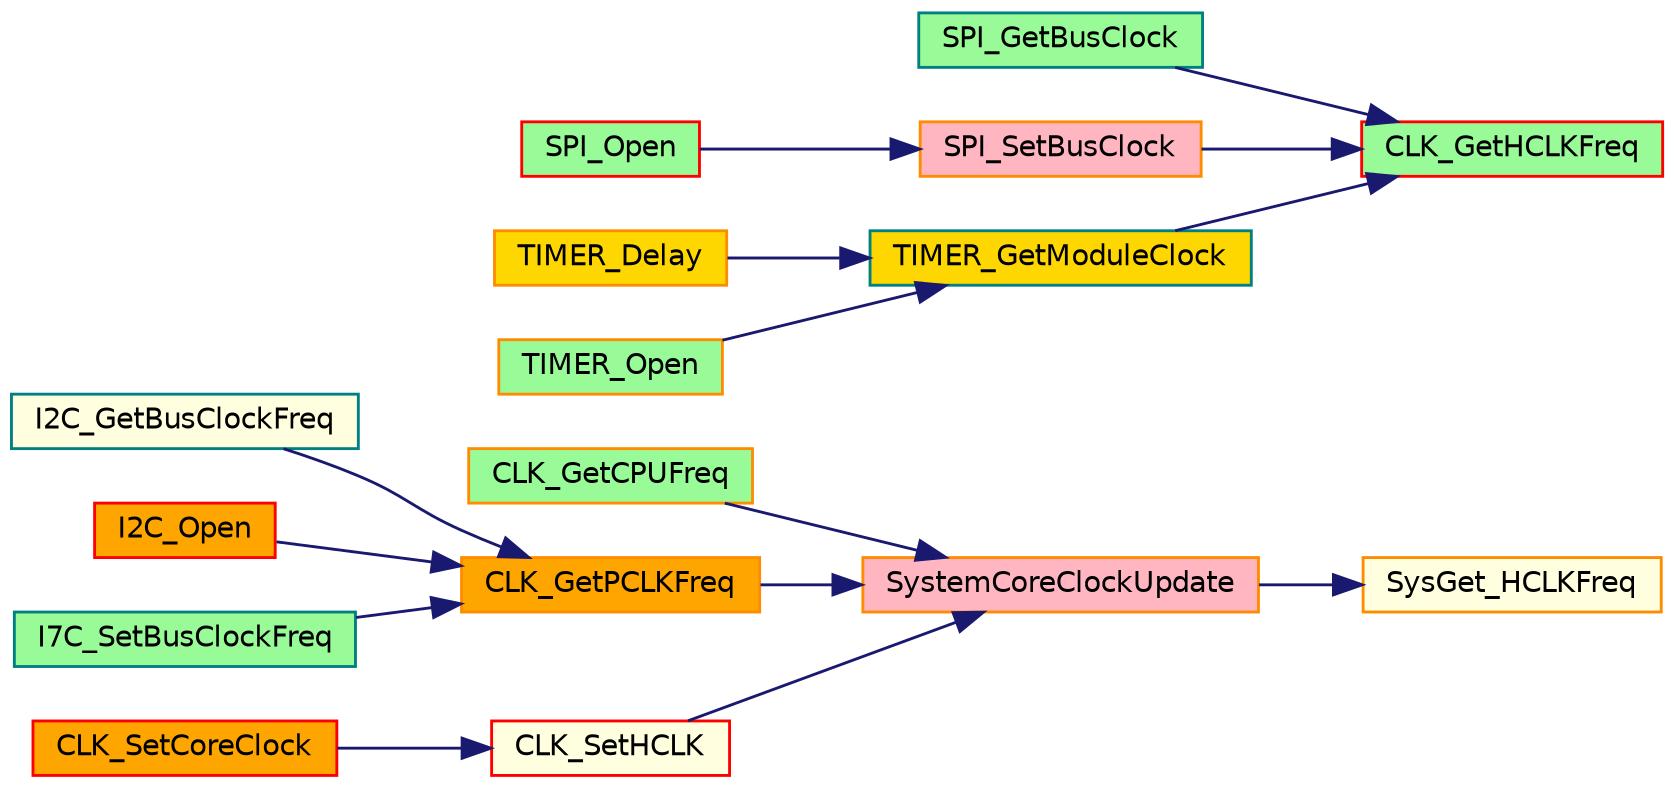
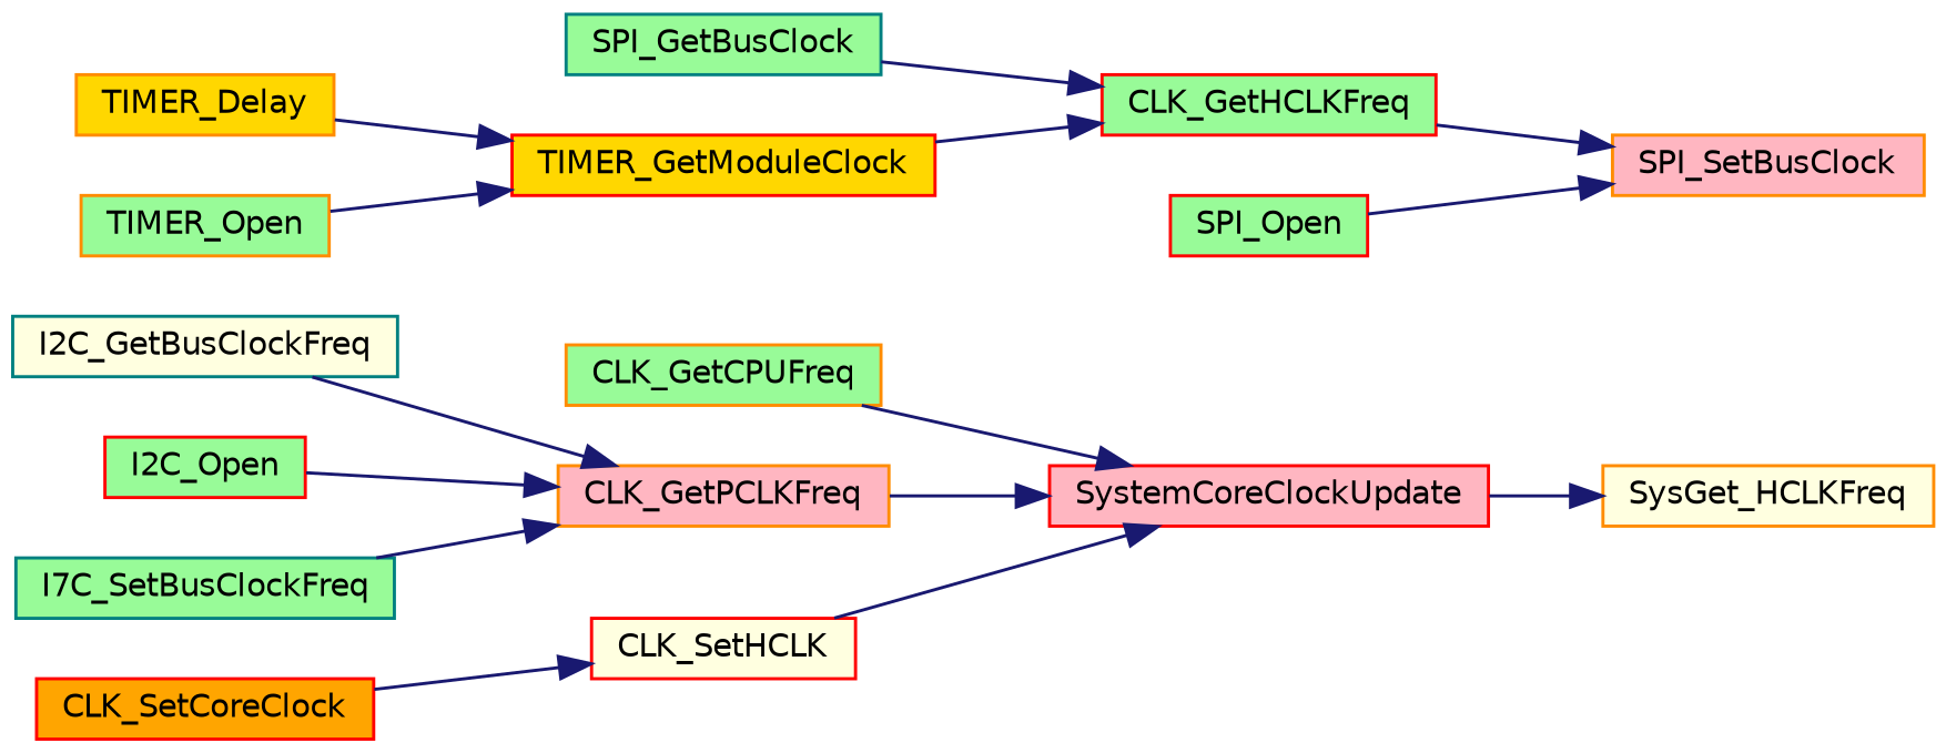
  digraph {
    rankdir=RL
    node [color=darkorange fillcolor=palegreen fontname=Helvetica fontsize=10 shape=record style=filled]
    edge [color=midnightblue dir=back fontname=Helvetica fontsize=10 labelfontname=Helvetica labelfontsize=10 style=solid]
    n1 [fillcolor=lightyellow fontcolor=black height=0.2 label=SysGet_HCLKFreq width=0.4]
-   n2 [fillcolor=lightpink height=0.2 label=SystemCoreClockUpdate width=0.4]
+   n2 [color=red fillcolor=lightpink height=0.2 label=SystemCoreClockUpdate width=0.4]
    n3 [height=0.2 label=CLK_GetCPUFreq width=0.4]
-   n4 [fillcolor=orange height=0.2 label=CLK_GetPCLKFreq width=0.4]
+   n4 [fillcolor=lightpink height=0.2 label=CLK_GetPCLKFreq width=0.4]
    n5 [color=red fillcolor=lightyellow height=0.2 label=CLK_SetHCLK width=0.4]
    n6 [color=red height=0.2 label=CLK_GetHCLKFreq width=0.4]
    n7 [color=teal height=0.2 label=SPI_GetBusClock width=0.4]
    n8 [fillcolor=lightpink height=0.2 label=SPI_SetBusClock width=0.4]
-   n9 [color=teal fillcolor=gold height=0.2 label=TIMER_GetModuleClock width=0.4]
+   n9 [color=red fillcolor=gold height=0.2 label=TIMER_GetModuleClock width=0.4]
    n10 [color=teal fillcolor=lightyellow height=0.2 label=I2C_GetBusClockFreq width=0.4]
-   n11 [color=red fillcolor=orange height=0.2 label=I2C_Open width=0.4]
+   n11 [color=red height=0.2 label=I2C_Open width=0.4]
    n12 [color=teal height=0.2 label=I7C_SetBusClockFreq width=0.4]
    n13 [color=red fillcolor=orange height=0.2 label=CLK_SetCoreClock width=0.4]
    n14 [color=red height=0.2 label=SPI_Open width=0.4]
    n15 [fillcolor=gold height=0.2 label=TIMER_Delay width=0.4]
    n16 [height=0.2 label=TIMER_Open width=0.4]
    n1 -> n2
    n2 -> n3
    n2 -> n4
    n2 -> n5
    n4 -> n10
    n4 -> n11
    n4 -> n12
    n5 -> n13
    n6 -> n7
-   n6 -> n8
+   n8 -> n6
    n6 -> n9
    n8 -> n14
    n9 -> n15
    n9 -> n16
  }
